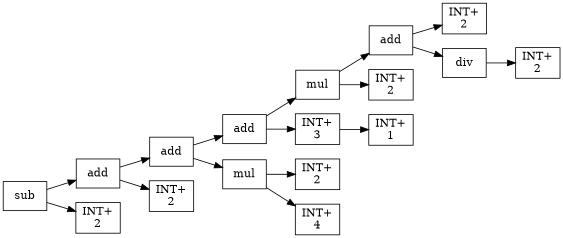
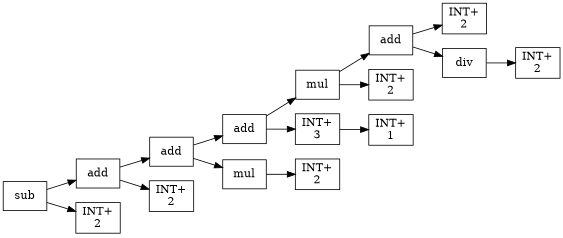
  digraph {
    rankdir=LR
    node [shape=box]
    n1 [label=sub]
    n2 [label=add]
    n3 [label="INT+\n2"]
    n4 [label=add]
    n5 [label="INT+\n2"]
    n6 [label=add]
    n7 [label=mul]
    n8 [label=mul]
    n9 [label="INT+\n3"]
    n10 [label="INT+\n2"]
-   n11 [label="INT+\n4"]
    n12 [label=add]
    n13 [label="INT+\n2"]
    n14 [label="INT+\n1"]
    n15 [label="INT+\n2"]
    n16 [label=div]
    n17 [label="INT+\n2"]
    n1 -> n2
    n1 -> n3
    n2 -> n4
    n2 -> n5
    n4 -> n6
    n4 -> n7
    n6 -> n8
    n6 -> n9
    n7 -> n10
-   n7 -> n11
    n8 -> n12
    n8 -> n13
    n9 -> n14
    n12 -> n15
    n12 -> n16
    n16 -> n17
  }
